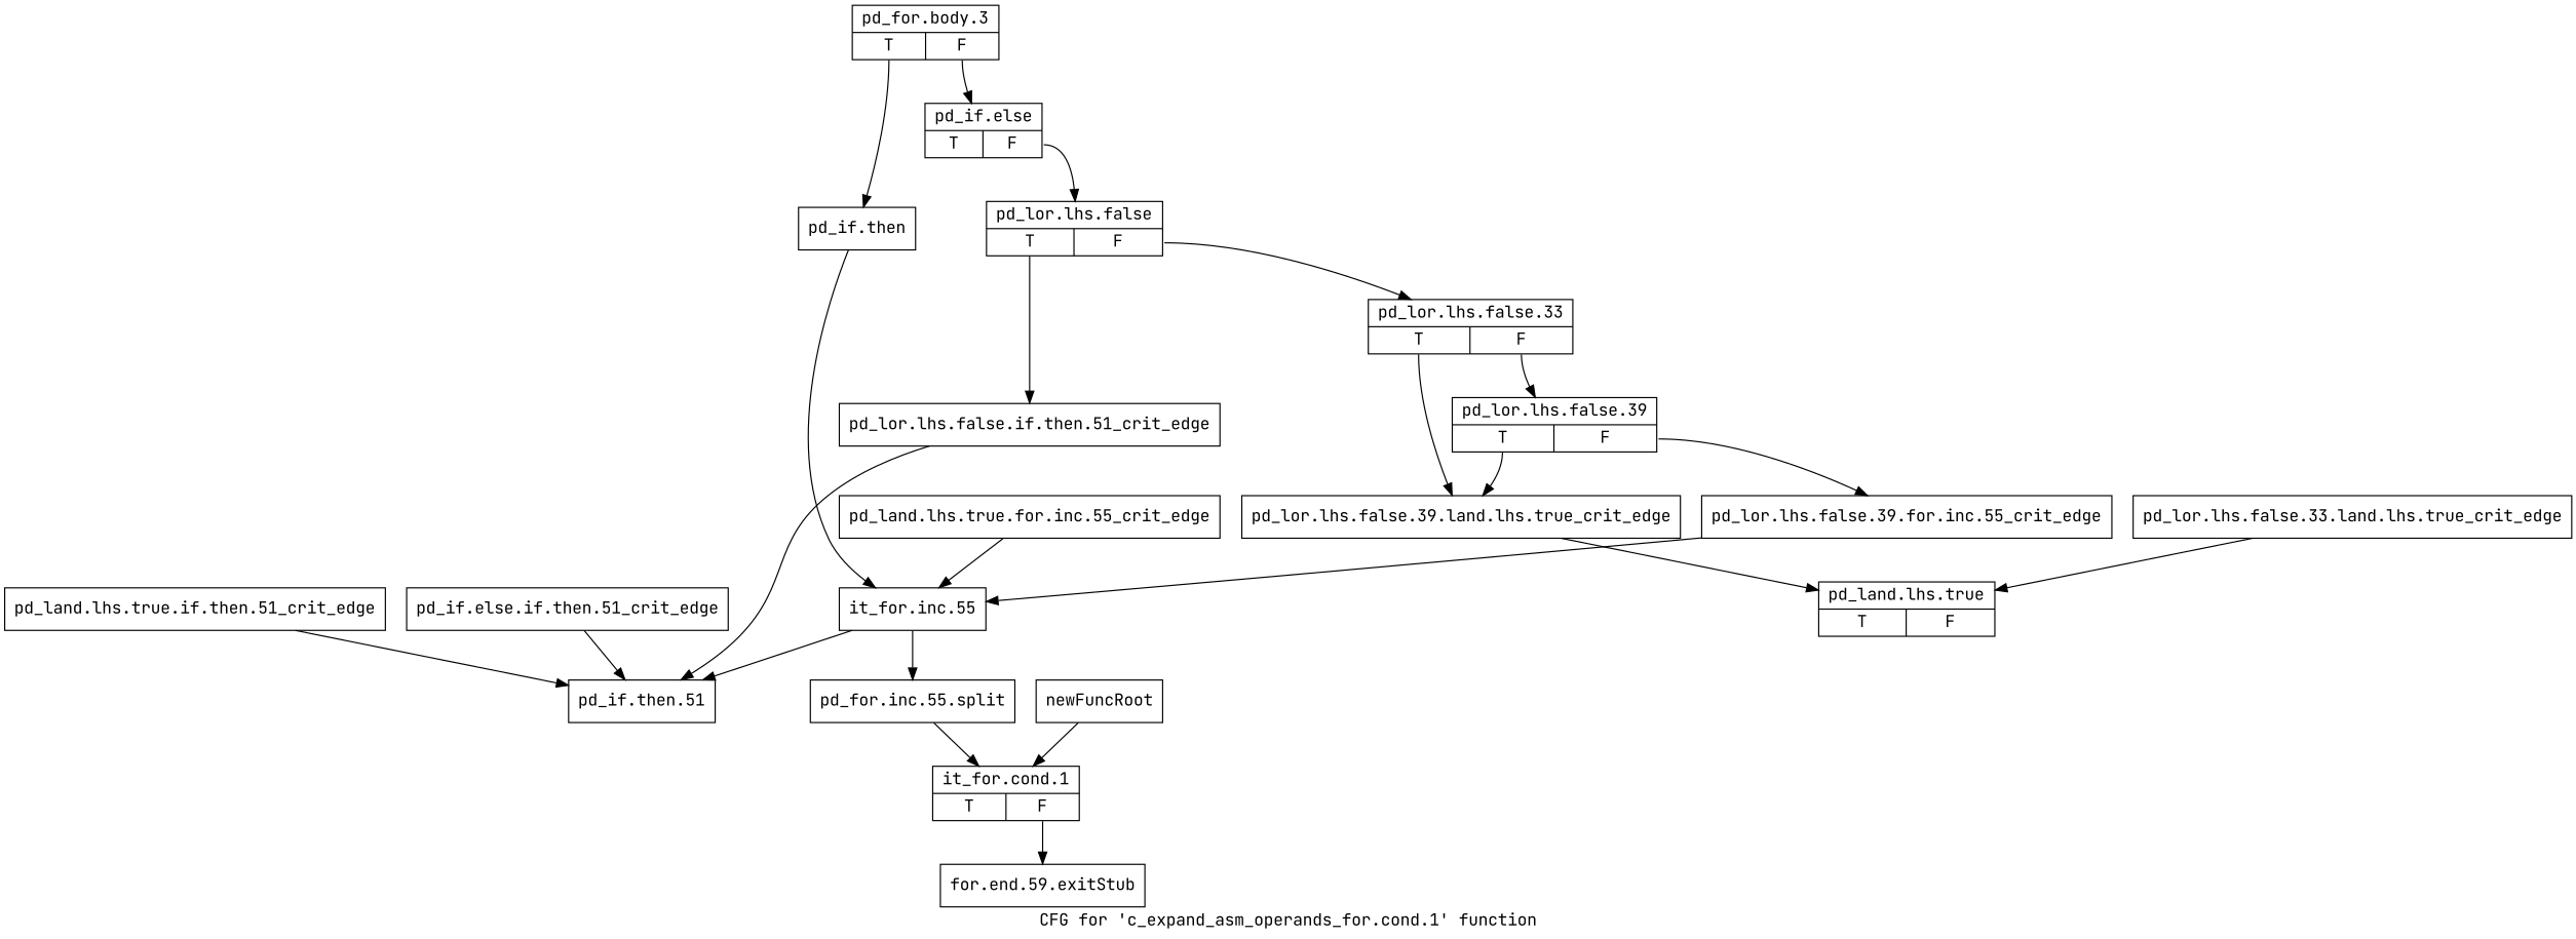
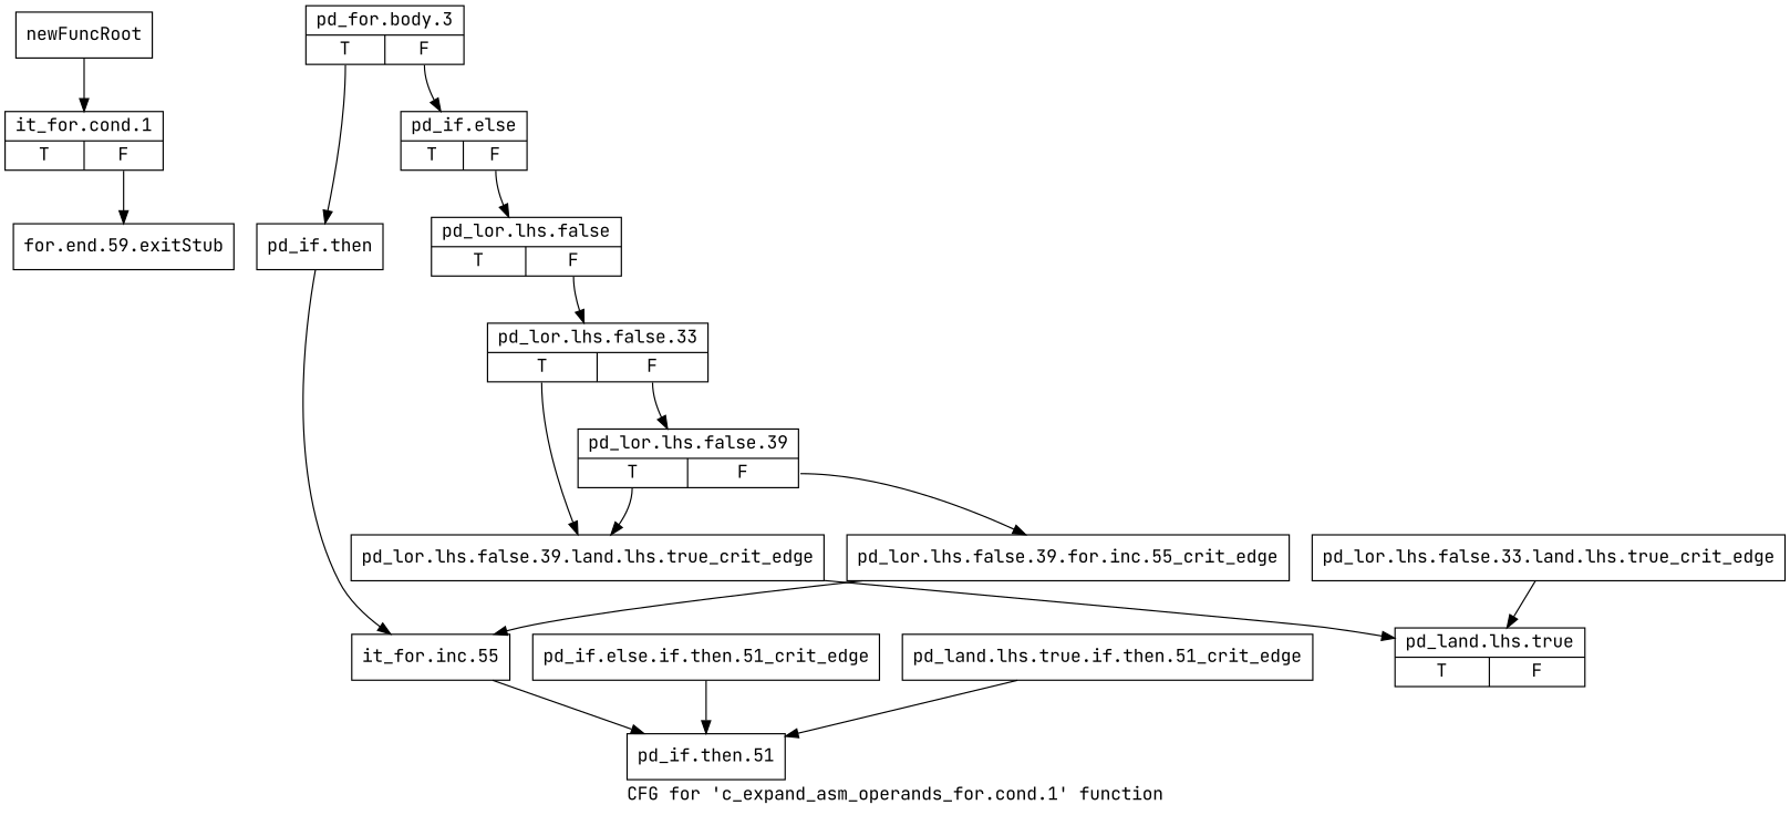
  digraph {
    fontname="JetBrains Mono"
    label="CFG for 'c_expand_asm_operands_for.cond.1' function"
    node [fontname="JetBrains Mono" shape=record]
    edge [fontname="JetBrains Mono"]
    n1 [label="{newFuncRoot}"]
    n2 [label="{it_for.cond.1|{<s0>T|<s1>F}}"]
    n3 [label="{for.end.59.exitStub}"]
    n4 [label="{pd_for.body.3|{<s0>T|<s1>F}}"]
    n5 [label="{pd_if.then}"]
    n6 [label="{pd_if.else|{<s0>T|<s1>F}}"]
    n7 [label="{it_for.inc.55}"]
    n8 [label="{pd_lor.lhs.false|{<s0>T|<s1>F}}"]
    n9 [label="{pd_if.then.51}"]
-   n10 [label="{pd_for.inc.55.split}"]
    n11 [label="{pd_if.else.if.then.51_crit_edge}"]
-   n12 [label="{pd_lor.lhs.false.if.then.51_crit_edge}"]
    n13 [label="{pd_lor.lhs.false.33|{<s0>T|<s1>F}}"]
    n14 [label="{pd_lor.lhs.false.39|{<s0>T|<s1>F}}"]
    n15 [label="{pd_lor.lhs.false.39.land.lhs.true_crit_edge}"]
    n16 [label="{pd_lor.lhs.false.33.land.lhs.true_crit_edge}"]
    n17 [label="{pd_land.lhs.true|{<s0>T|<s1>F}}"]
    n18 [label="{pd_lor.lhs.false.39.for.inc.55_crit_edge}"]
    n19 [label="{pd_land.lhs.true.if.then.51_crit_edge}"]
-   n20 [label="{pd_land.lhs.true.for.inc.55_crit_edge}"]
    n1 -> n2
    n2 -> n3 [tailport=s1]
    n4 -> n5 [tailport=s0]
    n4 -> n6 [tailport=s1]
    n5 -> n7
    n6 -> n8 [tailport=s1]
    n7 -> n9
-   n7 -> n10
-   n8 -> n12 [tailport=s0]
    n8 -> n13 [tailport=s1]
-   n10 -> n2
    n11 -> n9
-   n12 -> n9
    n13 -> n14 [tailport=s1]
    n13 -> n15 [tailport=s0]
    n14 -> n15 [tailport=s0]
    n14 -> n18 [tailport=s1]
    n15 -> n17
    n16 -> n17
    n18 -> n7
    n19 -> n9
-   n20 -> n7
  }
